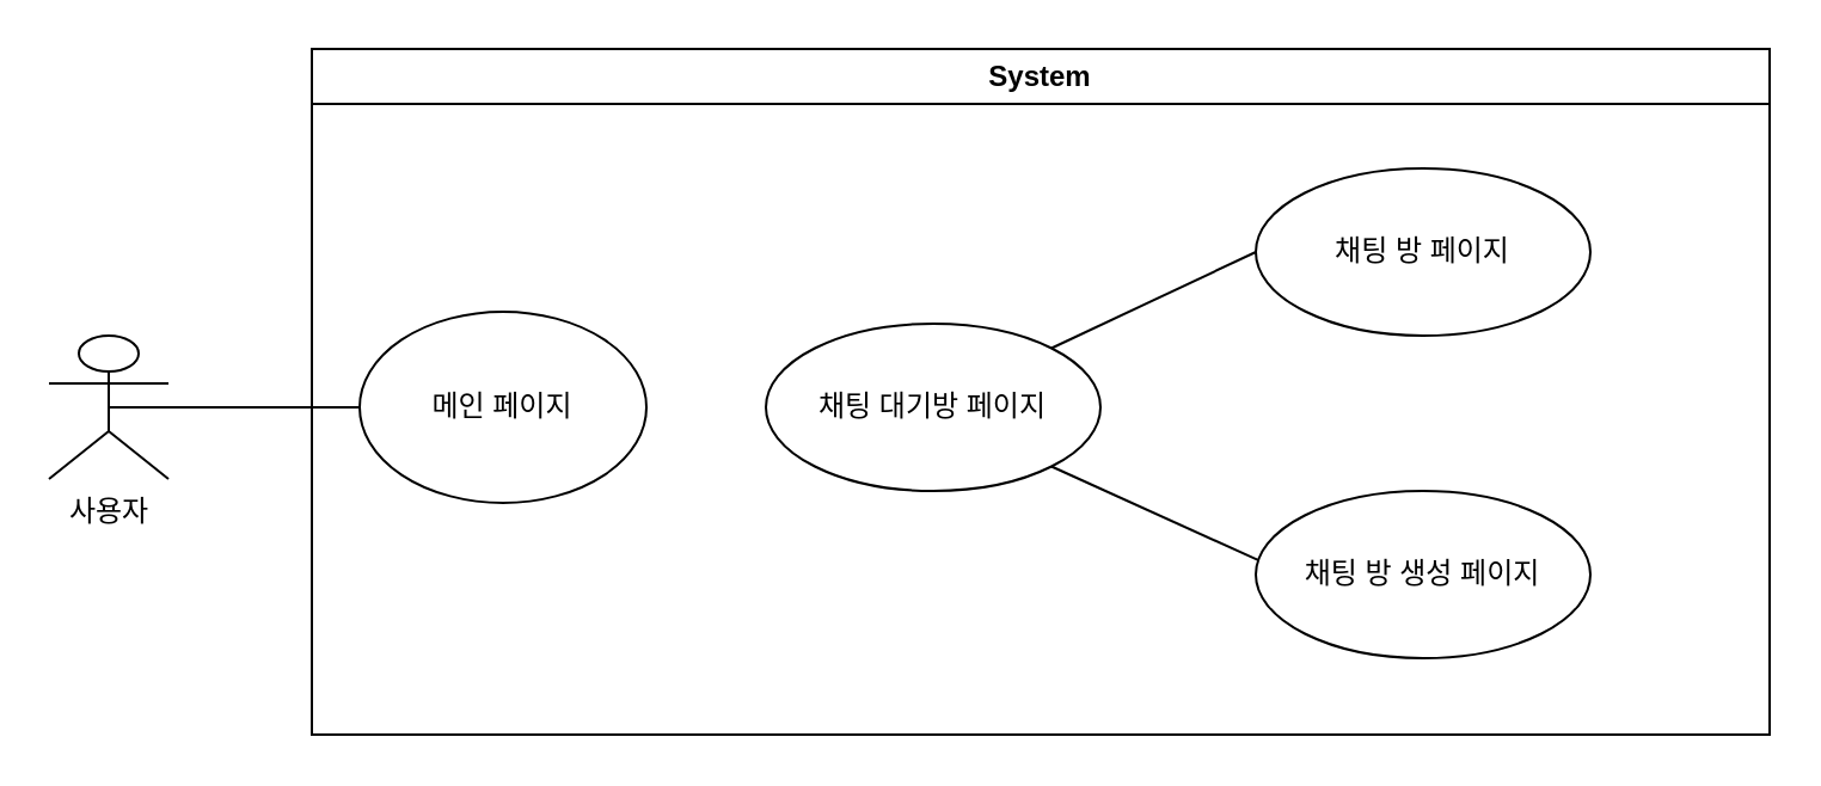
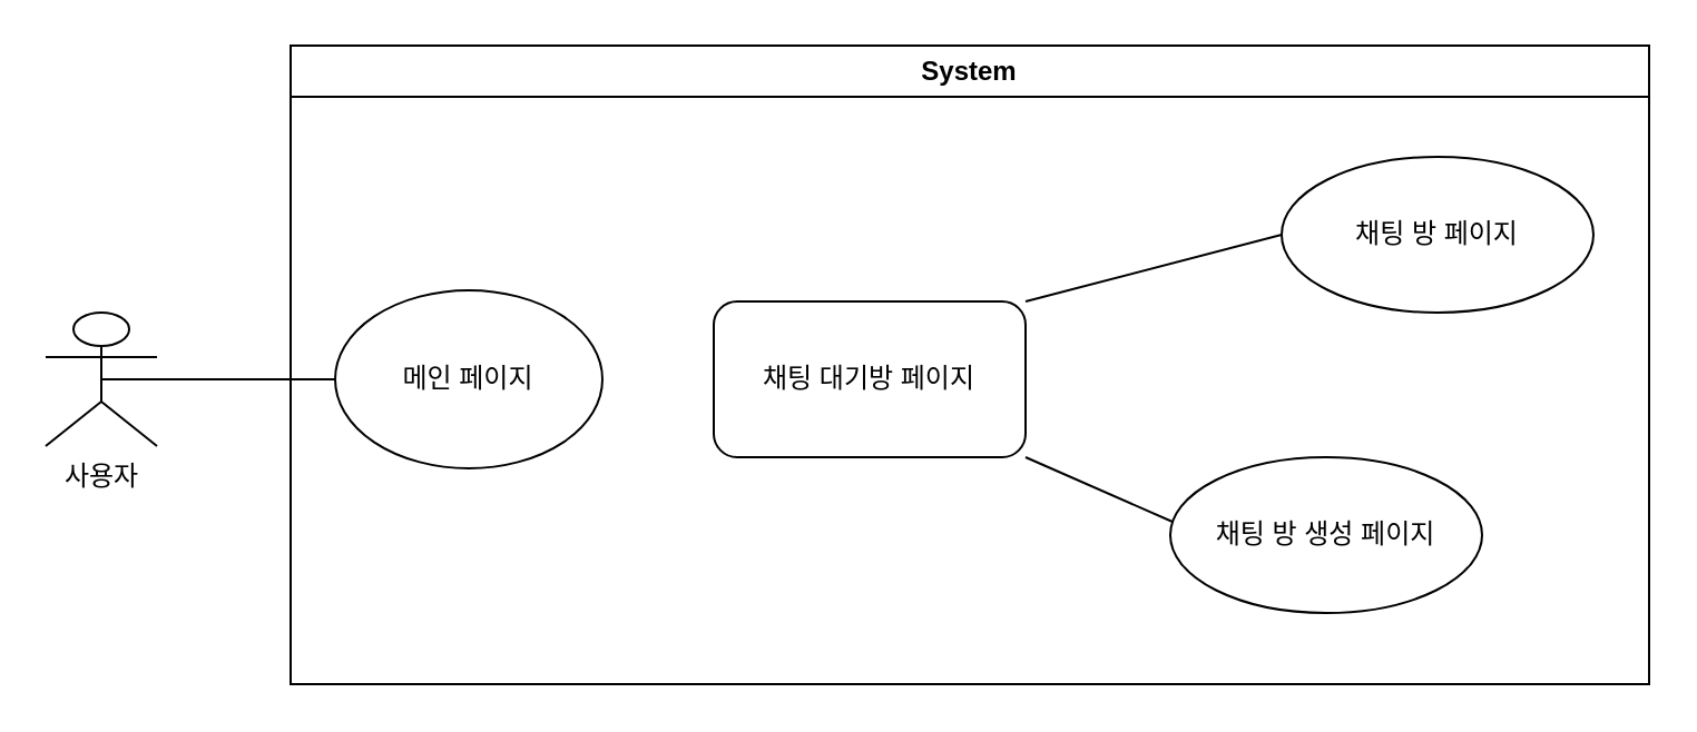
  <mxCell id="0" />
  <mxCell id="1" parent="0" />
  <mxCell id="2" value="사용자" style="shape=umlActor;verticalLabelPosition=bottom;verticalAlign=top;html=1;outlineConnect=0;" parent="1" vertex="1"><mxGeometry x="20" y="140" width="50" height="60" as="geometry" /></mxCell>
  <mxCell id="3" value="System" style="swimlane;whiteSpace=wrap;html=1;" parent="1" vertex="1"><mxGeometry x="130" y="20" width="610" height="287" as="geometry" /></mxCell>
  <mxCell id="4" value="메인 페이지" style="ellipse;whiteSpace=wrap;html=1;" parent="3" vertex="1"><mxGeometry x="20" y="110" width="120" height="80" as="geometry" /></mxCell>
- <mxCell id="5" value="채팅 대기방 페이지" style="ellipse;whiteSpace=wrap;html=1;" parent="3" vertex="1"><mxGeometry x="190" y="115" width="140" height="70" as="geometry" /></mxCell>
- <mxCell id="6" value="채팅 방 페이지" style="ellipse;whiteSpace=wrap;html=1;" parent="3" vertex="1"><mxGeometry x="395" y="50" width="140" height="70" as="geometry" /></mxCell>
+ <mxCell id="5" value="채팅 대기방 페이지" style="whiteSpace=wrap;html=1;rounded=1;" parent="3" vertex="1"><mxGeometry x="190" y="115" width="140" height="70" as="geometry" /></mxCell>
+ <mxCell id="6" value="채팅 방 페이지" style="ellipse;whiteSpace=wrap;html=1;" parent="3" vertex="1"><mxGeometry x="445" y="50" width="140" height="70" as="geometry" /></mxCell>
  <mxCell id="7" value="" style="endArrow=none;html=1;rounded=0;exitX=1;exitY=0;exitDx=0;exitDy=0;entryX=0;entryY=0.5;entryDx=0;entryDy=0;" parent="3" source="5" target="6" edge="1"><mxGeometry width="50" height="50" relative="1" as="geometry"><mxPoint x="150" y="210" as="sourcePoint" /><mxPoint x="210" y="210" as="targetPoint" /></mxGeometry></mxCell>
  <mxCell id="8" value="&lt;div&gt;채팅 방 생성 페이지&lt;/div&gt;" style="ellipse;whiteSpace=wrap;html=1;" parent="3" vertex="1"><mxGeometry x="395" y="185" width="140" height="70" as="geometry" /></mxCell>
  <mxCell id="9" value="" style="endArrow=none;html=1;rounded=0;exitX=1;exitY=1;exitDx=0;exitDy=0;entryX=0.007;entryY=0.414;entryDx=0;entryDy=0;entryPerimeter=0;" parent="3" source="5" target="8" edge="1"><mxGeometry width="50" height="50" relative="1" as="geometry"><mxPoint x="319" y="135" as="sourcePoint" /><mxPoint x="405" y="95" as="targetPoint" /></mxGeometry></mxCell>
  <mxCell id="10" value="" style="endArrow=none;html=1;rounded=0;entryX=0;entryY=0.5;entryDx=0;entryDy=0;exitX=0.5;exitY=0.5;exitDx=0;exitDy=0;exitPerimeter=0;" parent="1" source="2" target="4" edge="1"><mxGeometry width="50" height="50" relative="1" as="geometry"><mxPoint x="0" y="160" as="sourcePoint" /><mxPoint x="110" y="250" as="targetPoint" /></mxGeometry></mxCell>
